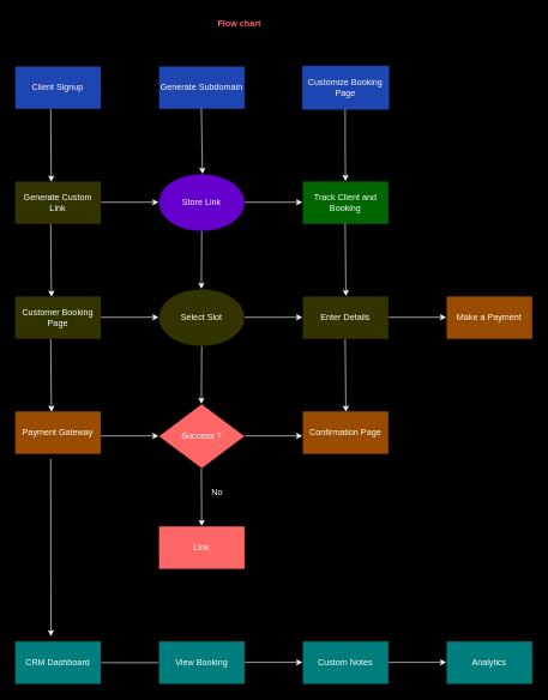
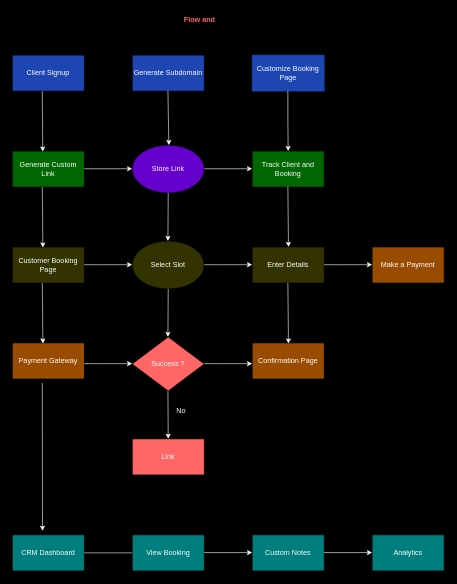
  <mxCell id="0" />
  <mxCell id="1" parent="0" />
  <mxCell id="2" value="&lt;font color=&quot;#ffffff&quot;&gt;Client Signup&lt;/font&gt;" style="rounded=0;whiteSpace=wrap;html=1;fillColor=#1E46B3;" vertex="1" parent="1"><mxGeometry x="20" y="91" width="120" height="60" as="geometry" /></mxCell>
  <mxCell id="3" value="&lt;font color=&quot;#ffffff&quot;&gt;Generate Subdomain&lt;/font&gt;" style="rounded=0;whiteSpace=wrap;html=1;fillColor=#1E46B3;" vertex="1" parent="1"><mxGeometry x="220" y="91" width="120" height="60" as="geometry" /></mxCell>
  <mxCell id="4" value="&lt;font color=&quot;#ffffff&quot;&gt;Customize Booking Page&lt;/font&gt;" style="rounded=0;whiteSpace=wrap;html=1;strokeColor=#1E46B3;fillColor=#1E46B3;" vertex="1" parent="1"><mxGeometry x="420" y="91" width="120" height="60" as="geometry" /></mxCell>
  <mxCell id="5" value="" style="endArrow=classic;html=1;rounded=0;" edge="1" parent="1"><mxGeometry width="50" height="50" relative="1" as="geometry"><mxPoint x="140" y="120.5" as="sourcePoint" /><mxPoint x="220" y="120.5" as="targetPoint" /></mxGeometry></mxCell>
  <mxCell id="6" value="" style="endArrow=classic;html=1;rounded=0;exitX=1;exitY=0.5;exitDx=0;exitDy=0;exitPerimeter=0;" edge="1" parent="1" source="3"><mxGeometry width="50" height="50" relative="1" as="geometry"><mxPoint x="350" y="120.5" as="sourcePoint" /><mxPoint x="420" y="120.5" as="targetPoint" /></mxGeometry></mxCell>
- <mxCell id="7" value="&lt;font color=&quot;#ffffff&quot;&gt;Generate Custom Link&lt;/font&gt;" style="rounded=0;whiteSpace=wrap;html=1;fillColor=#333300;" vertex="1" parent="1"><mxGeometry x="20" y="251" width="120" height="60" as="geometry" /></mxCell>
+ <mxCell id="7" value="&lt;font color=&quot;#ffffff&quot;&gt;Generate Custom Link&lt;/font&gt;" style="rounded=0;whiteSpace=wrap;html=1;fillColor=#006600;" vertex="1" parent="1"><mxGeometry x="20" y="251" width="120" height="60" as="geometry" /></mxCell>
  <mxCell id="8" value="&lt;font color=&quot;#ffffff&quot;&gt;Store Link&lt;/font&gt;" style="ellipse;whiteSpace=wrap;html=1;fillColor=#6600CC;" vertex="1" parent="1"><mxGeometry x="220" y="241" width="120" height="80" as="geometry" /></mxCell>
  <mxCell id="9" value="&lt;font color=&quot;#ffffff&quot;&gt;Track Client and Booking&lt;/font&gt;" style="rounded=0;whiteSpace=wrap;html=1;fillColor=#006600;" vertex="1" parent="1"><mxGeometry x="420" y="251" width="120" height="60" as="geometry" /></mxCell>
  <mxCell id="10" value="" style="endArrow=classic;html=1;rounded=0;strokeColor=#FFFFFF;" edge="1" parent="1"><mxGeometry width="50" height="50" relative="1" as="geometry"><mxPoint x="140" y="280.5" as="sourcePoint" /><mxPoint x="220" y="280.5" as="targetPoint" /></mxGeometry></mxCell>
  <mxCell id="11" value="" style="endArrow=classic;html=1;rounded=0;entryX=0.423;entryY=0.017;entryDx=0;entryDy=0;entryPerimeter=0;strokeColor=#FFFFFF;" edge="1" parent="1" target="7"><mxGeometry width="50" height="50" relative="1" as="geometry"><mxPoint x="70" y="151" as="sourcePoint" /><mxPoint x="70" y="231" as="targetPoint" /></mxGeometry></mxCell>
  <mxCell id="12" value="" style="endArrow=classic;html=1;rounded=0;strokeColor=#FFFFFF;" edge="1" parent="1"><mxGeometry width="50" height="50" relative="1" as="geometry"><mxPoint x="279.5" y="150" as="sourcePoint" /><mxPoint x="281" y="241" as="targetPoint" /></mxGeometry></mxCell>
  <mxCell id="13" value="" style="endArrow=classic;html=1;rounded=0;strokeColor=#FFFFFF;" edge="1" parent="1"><mxGeometry width="50" height="50" relative="1" as="geometry"><mxPoint x="340" y="280.5" as="sourcePoint" /><mxPoint x="420" y="280.5" as="targetPoint" /><Array as="points"><mxPoint x="340" y="280.5" /></Array></mxGeometry></mxCell>
  <mxCell id="14" value="" style="endArrow=classic;html=1;rounded=0;entryX=0.5;entryY=0;entryDx=0;entryDy=0;strokeColor=#FFFFFF;" edge="1" parent="1" target="9"><mxGeometry width="50" height="50" relative="1" as="geometry"><mxPoint x="479.5" y="151" as="sourcePoint" /><mxPoint x="480" y="241" as="targetPoint" /><Array as="points"><mxPoint x="479.5" y="201" /></Array></mxGeometry></mxCell>
  <mxCell id="15" value="&lt;font color=&quot;#ffffff&quot;&gt;Customer Booking Page&lt;/font&gt;" style="rounded=0;whiteSpace=wrap;html=1;fillColor=#333300;" vertex="1" parent="1"><mxGeometry x="20" y="411" width="120" height="60" as="geometry" /></mxCell>
  <mxCell id="16" value="&lt;font color=&quot;#ffffff&quot;&gt;Select Slot&lt;/font&gt;" style="ellipse;whiteSpace=wrap;html=1;fillColor=#333300;" vertex="1" parent="1"><mxGeometry x="220" y="401" width="120" height="80" as="geometry" /></mxCell>
  <mxCell id="17" value="&lt;font color=&quot;#ffffff&quot;&gt;Enter Details&lt;/font&gt;" style="rounded=0;whiteSpace=wrap;html=1;fillColor=#333300;" vertex="1" parent="1"><mxGeometry x="420" y="411" width="120" height="60" as="geometry" /></mxCell>
  <mxCell id="18" value="" style="endArrow=classic;html=1;rounded=0;entryX=0.423;entryY=0.017;entryDx=0;entryDy=0;entryPerimeter=0;strokeColor=#FFFFFF;" edge="1" parent="1"><mxGeometry width="50" height="50" relative="1" as="geometry"><mxPoint x="70" y="311" as="sourcePoint" /><mxPoint x="71" y="412" as="targetPoint" /></mxGeometry></mxCell>
  <mxCell id="19" value="" style="endArrow=classic;html=1;rounded=0;strokeColor=#FFFFFF;" edge="1" parent="1"><mxGeometry width="50" height="50" relative="1" as="geometry"><mxPoint x="140" y="440.5" as="sourcePoint" /><mxPoint x="220" y="440.5" as="targetPoint" /><Array as="points"><mxPoint x="170" y="440.5" /></Array></mxGeometry></mxCell>
  <mxCell id="20" value="" style="endArrow=classic;html=1;rounded=0;strokeColor=#FFFFFF;" edge="1" parent="1"><mxGeometry width="50" height="50" relative="1" as="geometry"><mxPoint x="340" y="440.5" as="sourcePoint" /><mxPoint x="420" y="440.5" as="targetPoint" /><Array as="points"><mxPoint x="370" y="440.5" /></Array></mxGeometry></mxCell>
  <mxCell id="21" value="" style="endArrow=classic;html=1;rounded=0;entryX=0.423;entryY=0.017;entryDx=0;entryDy=0;entryPerimeter=0;strokeColor=#FFFFFF;" edge="1" parent="1"><mxGeometry width="50" height="50" relative="1" as="geometry"><mxPoint x="479.5" y="310" as="sourcePoint" /><mxPoint x="480.5" y="411" as="targetPoint" /></mxGeometry></mxCell>
  <mxCell id="22" value="" style="endArrow=classic;html=1;rounded=0;strokeColor=#FFFFFF;" edge="1" parent="1"><mxGeometry width="50" height="50" relative="1" as="geometry"><mxPoint x="280" y="321" as="sourcePoint" /><mxPoint x="279.5" y="401" as="targetPoint" /></mxGeometry></mxCell>
  <mxCell id="23" value="&lt;font color=&quot;#ffffff&quot;&gt;Make a Payment&lt;/font&gt;" style="rounded=0;whiteSpace=wrap;html=1;fillColor=#994C00;" vertex="1" parent="1"><mxGeometry x="620" y="411" width="120" height="60" as="geometry" /></mxCell>
  <mxCell id="24" value="" style="endArrow=classic;html=1;rounded=0;strokeColor=#FFFFFF;" edge="1" parent="1"><mxGeometry width="50" height="50" relative="1" as="geometry"><mxPoint x="540" y="440.5" as="sourcePoint" /><mxPoint x="620" y="440.5" as="targetPoint" /><Array as="points"><mxPoint x="570" y="440.5" /></Array></mxGeometry></mxCell>
  <mxCell id="25" value="&lt;font color=&quot;#ffffff&quot;&gt;Payment Gateway&lt;/font&gt;" style="rounded=0;whiteSpace=wrap;html=1;fillColor=#994C00;" vertex="1" parent="1"><mxGeometry x="20" y="571" width="120" height="60" as="geometry" /></mxCell>
  <mxCell id="26" value="&lt;font color=&quot;#ffffff&quot;&gt;Success ?&lt;/font&gt;" style="rhombus;whiteSpace=wrap;html=1;fillColor=#FF6666;gradientColor=none;" vertex="1" parent="1"><mxGeometry x="220" y="561" width="120" height="90" as="geometry" /></mxCell>
  <mxCell id="27" value="" style="endArrow=classic;html=1;rounded=0;strokeColor=#FFFFFF;" edge="1" parent="1"><mxGeometry width="50" height="50" relative="1" as="geometry"><mxPoint x="140" y="605.5" as="sourcePoint" /><mxPoint x="220" y="605.5" as="targetPoint" /><Array as="points"><mxPoint x="170" y="605.5" /></Array></mxGeometry></mxCell>
  <mxCell id="28" value="&lt;font color=&quot;#ffffff&quot;&gt;Confirmation Page&lt;/font&gt;" style="rounded=0;whiteSpace=wrap;html=1;fillColor=#994C00;" vertex="1" parent="1"><mxGeometry x="420" y="571" width="120" height="60" as="geometry" /></mxCell>
  <mxCell id="29" value="" style="endArrow=classic;html=1;rounded=0;strokeColor=#FFFFFF;" edge="1" parent="1"><mxGeometry width="50" height="50" relative="1" as="geometry"><mxPoint x="340" y="605.5" as="sourcePoint" /><mxPoint x="420" y="605.5" as="targetPoint" /><Array as="points"><mxPoint x="370" y="605.5" /></Array></mxGeometry></mxCell>
  <mxCell id="30" value="" style="endArrow=classic;html=1;rounded=0;entryX=0.423;entryY=0.017;entryDx=0;entryDy=0;entryPerimeter=0;strokeColor=#FFFFFF;" edge="1" parent="1"><mxGeometry width="50" height="50" relative="1" as="geometry"><mxPoint x="479.5" y="471" as="sourcePoint" /><mxPoint x="480.5" y="572" as="targetPoint" /></mxGeometry></mxCell>
  <mxCell id="31" value="" style="endArrow=classic;html=1;rounded=0;strokeColor=#FFFFFF;" edge="1" parent="1"><mxGeometry width="50" height="50" relative="1" as="geometry"><mxPoint x="280" y="481" as="sourcePoint" /><mxPoint x="279.5" y="561" as="targetPoint" /></mxGeometry></mxCell>
  <mxCell id="32" value="" style="endArrow=classic;html=1;rounded=0;entryX=0.423;entryY=0.017;entryDx=0;entryDy=0;entryPerimeter=0;strokeColor=#FFFFFF;" edge="1" parent="1"><mxGeometry width="50" height="50" relative="1" as="geometry"><mxPoint x="70" y="471" as="sourcePoint" /><mxPoint x="71" y="572" as="targetPoint" /></mxGeometry></mxCell>
  <mxCell id="33" value="" style="endArrow=classic;html=1;rounded=0;strokeColor=#FFFFFF;" edge="1" parent="1"><mxGeometry width="50" height="50" relative="1" as="geometry"><mxPoint x="279.5" y="651" as="sourcePoint" /><mxPoint x="280" y="731" as="targetPoint" /></mxGeometry></mxCell>
  <mxCell id="34" value="&lt;font color=&quot;#ffffff&quot;&gt;No&lt;/font&gt;" style="text;html=1;align=center;verticalAlign=middle;resizable=0;points=[];autosize=1;strokeColor=none;fillColor=none;" vertex="1" parent="1"><mxGeometry x="284" y="671" width="33" height="26" as="geometry" /></mxCell>
  <mxCell id="35" value="&lt;font color=&quot;#ffffff&quot;&gt;Link&lt;/font&gt;" style="rounded=0;whiteSpace=wrap;html=1;fillColor=#FF6666;" vertex="1" parent="1"><mxGeometry x="220" y="731" width="120" height="60" as="geometry" /></mxCell>
  <mxCell id="36" value="&lt;font color=&quot;#ffffff&quot;&gt;CRM Dashboard&lt;/font&gt;" style="rounded=0;whiteSpace=wrap;html=1;fillColor=#007D7D;" vertex="1" parent="1"><mxGeometry x="20" y="891" width="120" height="60" as="geometry" /></mxCell>
  <mxCell id="37" value="&lt;font color=&quot;#ffffff&quot;&gt;View Booking&lt;/font&gt;" style="rounded=0;whiteSpace=wrap;html=1;fillColor=#007D7D;" vertex="1" parent="1"><mxGeometry x="220" y="891" width="120" height="60" as="geometry" /></mxCell>
  <mxCell id="38" value="&lt;font color=&quot;#ffffff&quot;&gt;Custom Notes&lt;/font&gt;" style="rounded=0;whiteSpace=wrap;html=1;fillColor=#007D7D;" vertex="1" parent="1"><mxGeometry x="420" y="891" width="120" height="60" as="geometry" /></mxCell>
  <mxCell id="39" value="&lt;font color=&quot;#ffffff&quot;&gt;Analytics&lt;/font&gt;" style="rounded=0;whiteSpace=wrap;html=1;fillColor=#007D7D;" vertex="1" parent="1"><mxGeometry x="620" y="891" width="120" height="60" as="geometry" /></mxCell>
  <mxCell id="40" value="" style="endArrow=classic;html=1;rounded=0;exitX=0.33;exitY=1.057;exitDx=0;exitDy=0;exitPerimeter=0;strokeColor=#FFFFFF;" edge="1" parent="1"><mxGeometry width="50" height="50" relative="1" as="geometry"><mxPoint x="70" y="637.71" as="sourcePoint" /><mxPoint x="70.4" y="884.29" as="targetPoint" /><Array as="points"><mxPoint x="70.4" y="884.29" /></Array></mxGeometry></mxCell>
  <mxCell id="41" value="" style="endArrow=none;html=1;rounded=0;entryX=0;entryY=0.5;entryDx=0;entryDy=0;exitX=1;exitY=0.5;exitDx=0;exitDy=0;strokeColor=#FFFFFF;" edge="1" parent="1" source="36" target="37"><mxGeometry width="50" height="50" relative="1" as="geometry"><mxPoint x="140" y="931" as="sourcePoint" /><mxPoint x="190" y="881" as="targetPoint" /></mxGeometry></mxCell>
  <mxCell id="42" value="" style="endArrow=classic;html=1;rounded=0;entryX=0;entryY=0.5;entryDx=0;entryDy=0;exitX=1;exitY=0.5;exitDx=0;exitDy=0;strokeColor=#FFFFFF;" edge="1" parent="1"><mxGeometry width="50" height="50" relative="1" as="geometry"><mxPoint x="340" y="920.5" as="sourcePoint" /><mxPoint x="420" y="920.5" as="targetPoint" /></mxGeometry></mxCell>
  <mxCell id="43" value="" style="endArrow=classic;html=1;rounded=0;strokeColor=#FFFFFF;" edge="1" parent="1"><mxGeometry width="50" height="50" relative="1" as="geometry"><mxPoint x="540" y="920.5" as="sourcePoint" /><mxPoint x="620" y="920.5" as="targetPoint" /></mxGeometry></mxCell>
- <mxCell id="44" value="&lt;b&gt;&lt;font color=&quot;#ff6666&quot;&gt;Flow chart&lt;/font&gt;&lt;/b&gt;" style="text;html=1;align=center;verticalAlign=middle;resizable=0;points=[];autosize=1;strokeColor=none;fillColor=none;" vertex="1" parent="1"><mxGeometry x="293" y="20" width="78" height="26" as="geometry" /></mxCell>
+ <mxCell id="44" value="&lt;b&gt;&lt;font color=&quot;#ff6666&quot;&gt;Flow and&lt;/font&gt;&lt;/b&gt;" style="text;html=1;align=center;verticalAlign=middle;resizable=0;points=[];autosize=1;strokeColor=none;fillColor=none;" vertex="1" parent="1"><mxGeometry x="293" y="20" width="78" height="26" as="geometry" /></mxCell>
